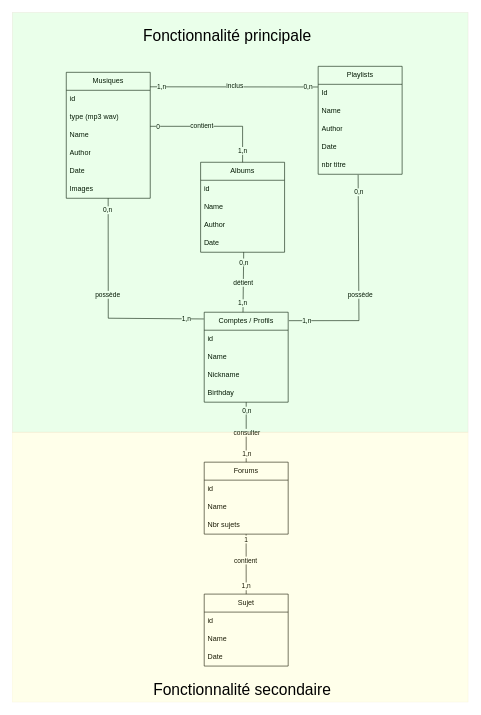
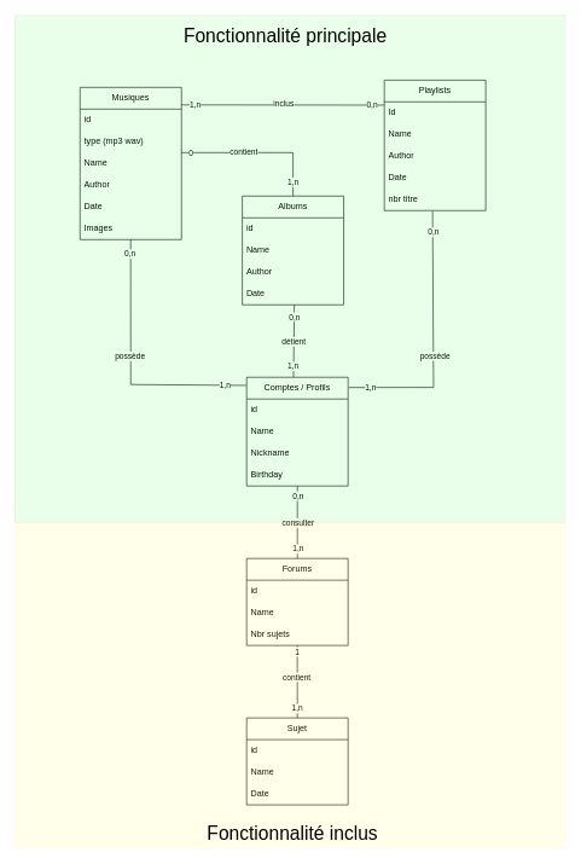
  <mxCell id="0" />
  <mxCell id="1" parent="0" />
  <mxCell id="2" value="&lt;div&gt;Musiques&lt;/div&gt;" style="swimlane;fontStyle=0;childLayout=stackLayout;horizontal=1;startSize=30;horizontalStack=0;resizeParent=1;resizeParentMax=0;resizeLast=0;collapsible=1;marginBottom=0;whiteSpace=wrap;html=1;" parent="1" vertex="1"><mxGeometry x="110" y="120" width="140" height="210" as="geometry" /></mxCell>
  <mxCell id="3" value="id" style="text;strokeColor=none;fillColor=none;align=left;verticalAlign=middle;spacingLeft=4;spacingRight=4;overflow=hidden;points=[[0,0.5],[1,0.5]];portConstraint=eastwest;rotatable=0;whiteSpace=wrap;html=1;" parent="2" vertex="1"><mxGeometry y="30" width="140" height="30" as="geometry" /></mxCell>
  <mxCell id="4" value="type (mp3 wav)" style="text;strokeColor=none;fillColor=none;align=left;verticalAlign=middle;spacingLeft=4;spacingRight=4;overflow=hidden;points=[[0,0.5],[1,0.5]];portConstraint=eastwest;rotatable=0;whiteSpace=wrap;html=1;" parent="2" vertex="1"><mxGeometry y="60" width="140" height="30" as="geometry" /></mxCell>
  <mxCell id="5" value="&lt;div&gt;Name&lt;/div&gt;" style="text;strokeColor=none;fillColor=none;align=left;verticalAlign=middle;spacingLeft=4;spacingRight=4;overflow=hidden;points=[[0,0.5],[1,0.5]];portConstraint=eastwest;rotatable=0;whiteSpace=wrap;html=1;" parent="2" vertex="1"><mxGeometry y="90" width="140" height="30" as="geometry" /></mxCell>
  <mxCell id="6" value="Author" style="text;strokeColor=none;fillColor=none;align=left;verticalAlign=middle;spacingLeft=4;spacingRight=4;overflow=hidden;points=[[0,0.5],[1,0.5]];portConstraint=eastwest;rotatable=0;whiteSpace=wrap;html=1;" parent="2" vertex="1"><mxGeometry y="120" width="140" height="30" as="geometry" /></mxCell>
  <mxCell id="7" value="Date" style="text;strokeColor=none;fillColor=none;align=left;verticalAlign=middle;spacingLeft=4;spacingRight=4;overflow=hidden;points=[[0,0.5],[1,0.5]];portConstraint=eastwest;rotatable=0;whiteSpace=wrap;html=1;" parent="2" vertex="1"><mxGeometry y="150" width="140" height="30" as="geometry" /></mxCell>
  <mxCell id="8" value="Images" style="text;strokeColor=none;fillColor=none;align=left;verticalAlign=middle;spacingLeft=4;spacingRight=4;overflow=hidden;points=[[0,0.5],[1,0.5]];portConstraint=eastwest;rotatable=0;whiteSpace=wrap;html=1;" parent="2" vertex="1"><mxGeometry y="180" width="140" height="30" as="geometry" /></mxCell>
  <mxCell id="9" value="Albums" style="swimlane;fontStyle=0;childLayout=stackLayout;horizontal=1;startSize=30;horizontalStack=0;resizeParent=1;resizeParentMax=0;resizeLast=0;collapsible=1;marginBottom=0;whiteSpace=wrap;html=1;" parent="1" vertex="1"><mxGeometry x="334" y="270" width="140" height="150" as="geometry" /></mxCell>
  <mxCell id="10" value="id" style="text;strokeColor=none;fillColor=none;align=left;verticalAlign=middle;spacingLeft=4;spacingRight=4;overflow=hidden;points=[[0,0.5],[1,0.5]];portConstraint=eastwest;rotatable=0;whiteSpace=wrap;html=1;" parent="9" vertex="1"><mxGeometry y="30" width="140" height="30" as="geometry" /></mxCell>
  <mxCell id="11" value="Name" style="text;strokeColor=none;fillColor=none;align=left;verticalAlign=middle;spacingLeft=4;spacingRight=4;overflow=hidden;points=[[0,0.5],[1,0.5]];portConstraint=eastwest;rotatable=0;whiteSpace=wrap;html=1;" parent="9" vertex="1"><mxGeometry y="60" width="140" height="30" as="geometry" /></mxCell>
  <mxCell id="12" value="&lt;div&gt;Author&lt;/div&gt;" style="text;strokeColor=none;fillColor=none;align=left;verticalAlign=middle;spacingLeft=4;spacingRight=4;overflow=hidden;points=[[0,0.5],[1,0.5]];portConstraint=eastwest;rotatable=0;whiteSpace=wrap;html=1;" parent="9" vertex="1"><mxGeometry y="90" width="140" height="30" as="geometry" /></mxCell>
  <mxCell id="13" value="Date" style="text;strokeColor=none;fillColor=none;align=left;verticalAlign=middle;spacingLeft=4;spacingRight=4;overflow=hidden;points=[[0,0.5],[1,0.5]];portConstraint=eastwest;rotatable=0;whiteSpace=wrap;html=1;" parent="9" vertex="1"><mxGeometry y="120" width="140" height="30" as="geometry" /></mxCell>
  <mxCell id="14" value="Playlists" style="swimlane;fontStyle=0;childLayout=stackLayout;horizontal=1;startSize=30;horizontalStack=0;resizeParent=1;resizeParentMax=0;resizeLast=0;collapsible=1;marginBottom=0;whiteSpace=wrap;html=1;" parent="1" vertex="1"><mxGeometry x="530" y="110" width="140" height="180" as="geometry" /></mxCell>
  <mxCell id="15" value="Id" style="text;strokeColor=none;fillColor=none;align=left;verticalAlign=middle;spacingLeft=4;spacingRight=4;overflow=hidden;points=[[0,0.5],[1,0.5]];portConstraint=eastwest;rotatable=0;whiteSpace=wrap;html=1;" parent="14" vertex="1"><mxGeometry y="30" width="140" height="30" as="geometry" /></mxCell>
  <mxCell id="16" value="Name" style="text;strokeColor=none;fillColor=none;align=left;verticalAlign=middle;spacingLeft=4;spacingRight=4;overflow=hidden;points=[[0,0.5],[1,0.5]];portConstraint=eastwest;rotatable=0;whiteSpace=wrap;html=1;" parent="14" vertex="1"><mxGeometry y="60" width="140" height="30" as="geometry" /></mxCell>
  <mxCell id="17" value="Author" style="text;strokeColor=none;fillColor=none;align=left;verticalAlign=middle;spacingLeft=4;spacingRight=4;overflow=hidden;points=[[0,0.5],[1,0.5]];portConstraint=eastwest;rotatable=0;whiteSpace=wrap;html=1;" parent="14" vertex="1"><mxGeometry y="90" width="140" height="30" as="geometry" /></mxCell>
  <mxCell id="18" value="Date" style="text;strokeColor=none;fillColor=none;align=left;verticalAlign=middle;spacingLeft=4;spacingRight=4;overflow=hidden;points=[[0,0.5],[1,0.5]];portConstraint=eastwest;rotatable=0;whiteSpace=wrap;html=1;" parent="14" vertex="1"><mxGeometry y="120" width="140" height="30" as="geometry" /></mxCell>
  <mxCell id="19" value="nbr titre" style="text;strokeColor=none;fillColor=none;align=left;verticalAlign=middle;spacingLeft=4;spacingRight=4;overflow=hidden;points=[[0,0.5],[1,0.5]];portConstraint=eastwest;rotatable=0;whiteSpace=wrap;html=1;" parent="14" vertex="1"><mxGeometry y="150" width="140" height="30" as="geometry" /></mxCell>
  <mxCell id="20" value="Forums" style="swimlane;fontStyle=0;childLayout=stackLayout;horizontal=1;startSize=30;horizontalStack=0;resizeParent=1;resizeParentMax=0;resizeLast=0;collapsible=1;marginBottom=0;whiteSpace=wrap;html=1;" parent="1" vertex="1"><mxGeometry x="340" y="770" width="140" height="120" as="geometry" /></mxCell>
  <mxCell id="21" value="id" style="text;strokeColor=none;fillColor=none;align=left;verticalAlign=middle;spacingLeft=4;spacingRight=4;overflow=hidden;points=[[0,0.5],[1,0.5]];portConstraint=eastwest;rotatable=0;whiteSpace=wrap;html=1;" parent="20" vertex="1"><mxGeometry y="30" width="140" height="30" as="geometry" /></mxCell>
  <mxCell id="22" value="Name" style="text;strokeColor=none;fillColor=none;align=left;verticalAlign=middle;spacingLeft=4;spacingRight=4;overflow=hidden;points=[[0,0.5],[1,0.5]];portConstraint=eastwest;rotatable=0;whiteSpace=wrap;html=1;" parent="20" vertex="1"><mxGeometry y="60" width="140" height="30" as="geometry" /></mxCell>
  <mxCell id="23" value="Nbr sujets" style="text;strokeColor=none;fillColor=none;align=left;verticalAlign=middle;spacingLeft=4;spacingRight=4;overflow=hidden;points=[[0,0.5],[1,0.5]];portConstraint=eastwest;rotatable=0;whiteSpace=wrap;html=1;" parent="20" vertex="1"><mxGeometry y="90" width="140" height="30" as="geometry" /></mxCell>
  <mxCell id="24" value="Comptes / Profils" style="swimlane;fontStyle=0;childLayout=stackLayout;horizontal=1;startSize=30;horizontalStack=0;resizeParent=1;resizeParentMax=0;resizeLast=0;collapsible=1;marginBottom=0;whiteSpace=wrap;html=1;" parent="1" vertex="1"><mxGeometry x="340" y="520" width="140" height="150" as="geometry" /></mxCell>
  <mxCell id="25" value="id" style="text;strokeColor=none;fillColor=none;align=left;verticalAlign=middle;spacingLeft=4;spacingRight=4;overflow=hidden;points=[[0,0.5],[1,0.5]];portConstraint=eastwest;rotatable=0;whiteSpace=wrap;html=1;" parent="24" vertex="1"><mxGeometry y="30" width="140" height="30" as="geometry" /></mxCell>
  <mxCell id="26" value="Name" style="text;strokeColor=none;fillColor=none;align=left;verticalAlign=middle;spacingLeft=4;spacingRight=4;overflow=hidden;points=[[0,0.5],[1,0.5]];portConstraint=eastwest;rotatable=0;whiteSpace=wrap;html=1;" parent="24" vertex="1"><mxGeometry y="60" width="140" height="30" as="geometry" /></mxCell>
  <mxCell id="27" value="Nickname" style="text;strokeColor=none;fillColor=none;align=left;verticalAlign=middle;spacingLeft=4;spacingRight=4;overflow=hidden;points=[[0,0.5],[1,0.5]];portConstraint=eastwest;rotatable=0;whiteSpace=wrap;html=1;" parent="24" vertex="1"><mxGeometry y="90" width="140" height="30" as="geometry" /></mxCell>
  <mxCell id="28" value="Birthday" style="text;strokeColor=none;fillColor=none;align=left;verticalAlign=middle;spacingLeft=4;spacingRight=4;overflow=hidden;points=[[0,0.5],[1,0.5]];portConstraint=eastwest;rotatable=0;whiteSpace=wrap;html=1;" parent="24" vertex="1"><mxGeometry y="120" width="140" height="30" as="geometry" /></mxCell>
  <mxCell id="29" value="" style="endArrow=none;html=1;rounded=0;entryX=1;entryY=0.115;entryDx=0;entryDy=0;exitX=-0.003;exitY=0.149;exitDx=0;exitDy=0;exitPerimeter=0;entryPerimeter=0;" parent="1" source="15" target="2" edge="1"><mxGeometry width="50" height="50" relative="1" as="geometry"><mxPoint x="200" y="520" as="sourcePoint" /><mxPoint x="250" y="470" as="targetPoint" /></mxGeometry></mxCell>
  <mxCell id="30" value="inclus" style="edgeLabel;html=1;align=center;verticalAlign=middle;resizable=0;points=[];" parent="29" vertex="1" connectable="0"><mxGeometry x="0.068" y="-3" relative="1" as="geometry"><mxPoint x="10" as="offset" /></mxGeometry></mxCell>
  <mxCell id="31" value="1,n" style="edgeLabel;html=1;align=center;verticalAlign=middle;resizable=0;points=[];" parent="29" vertex="1" connectable="0"><mxGeometry x="0.87" relative="1" as="geometry"><mxPoint as="offset" /></mxGeometry></mxCell>
  <mxCell id="32" value="0,n" style="edgeLabel;html=1;align=center;verticalAlign=middle;resizable=0;points=[];" parent="29" vertex="1" connectable="0"><mxGeometry x="-0.878" y="-1" relative="1" as="geometry"><mxPoint as="offset" /></mxGeometry></mxCell>
  <mxCell id="33" value="" style="endArrow=none;html=1;rounded=0;entryX=0.499;entryY=0.998;entryDx=0;entryDy=0;entryPerimeter=0;exitX=-0.005;exitY=0.075;exitDx=0;exitDy=0;exitPerimeter=0;" parent="1" source="24" target="8" edge="1"><mxGeometry width="50" height="50" relative="1" as="geometry"><mxPoint x="179.16" y="430.15" as="sourcePoint" /><mxPoint x="454" y="450" as="targetPoint" /><Array as="points"><mxPoint x="180" y="530" /></Array></mxGeometry></mxCell>
  <mxCell id="34" value="possède" style="edgeLabel;html=1;align=center;verticalAlign=middle;resizable=0;points=[];" parent="33" vertex="1" connectable="0"><mxGeometry x="0.02" y="1" relative="1" as="geometry"><mxPoint y="-16" as="offset" /></mxGeometry></mxCell>
  <mxCell id="35" value="0,n" style="edgeLabel;html=1;align=center;verticalAlign=middle;resizable=0;points=[];" parent="33" vertex="1" connectable="0"><mxGeometry x="0.951" y="1" relative="1" as="geometry"><mxPoint y="11" as="offset" /></mxGeometry></mxCell>
  <mxCell id="36" value="1,n" style="edgeLabel;html=1;align=center;verticalAlign=middle;resizable=0;points=[];" parent="33" vertex="1" connectable="0"><mxGeometry x="-0.895" y="-1" relative="1" as="geometry"><mxPoint x="-11" as="offset" /></mxGeometry></mxCell>
  <mxCell id="37" value="" style="endArrow=none;html=1;rounded=0;entryX=1.001;entryY=1.001;entryDx=0;entryDy=0;entryPerimeter=0;exitX=0.5;exitY=0;exitDx=0;exitDy=0;" parent="1" source="9" target="4" edge="1"><mxGeometry width="50" height="50" relative="1" as="geometry"><mxPoint x="550" y="440" as="sourcePoint" /><mxPoint x="600" y="390" as="targetPoint" /><Array as="points"><mxPoint x="404" y="210" /></Array></mxGeometry></mxCell>
  <mxCell id="38" value="&lt;div&gt;contient&lt;/div&gt;" style="edgeLabel;html=1;align=center;verticalAlign=middle;resizable=0;points=[];" parent="37" vertex="1" connectable="0"><mxGeometry x="0.198" y="-1" relative="1" as="geometry"><mxPoint as="offset" /></mxGeometry></mxCell>
  <mxCell id="39" value="0" style="edgeLabel;html=1;align=center;verticalAlign=middle;resizable=0;points=[];" parent="37" vertex="1" connectable="0"><mxGeometry x="0.884" y="-2" relative="1" as="geometry"><mxPoint y="2" as="offset" /></mxGeometry></mxCell>
  <mxCell id="40" value="1,n" style="edgeLabel;html=1;align=center;verticalAlign=middle;resizable=0;points=[];" parent="37" vertex="1" connectable="0"><mxGeometry x="-0.859" y="1" relative="1" as="geometry"><mxPoint y="-5" as="offset" /></mxGeometry></mxCell>
  <mxCell id="41" value="" style="endArrow=none;html=1;rounded=0;entryX=0.5;entryY=1;entryDx=0;entryDy=0;entryPerimeter=0;exitX=0.5;exitY=0;exitDx=0;exitDy=0;" parent="1" source="20" target="28" edge="1"><mxGeometry width="50" height="50" relative="1" as="geometry"><mxPoint x="385" y="750" as="sourcePoint" /><mxPoint x="435" y="700" as="targetPoint" /></mxGeometry></mxCell>
  <mxCell id="42" value="consulter" style="edgeLabel;html=1;align=center;verticalAlign=middle;resizable=0;points=[];" parent="41" vertex="1" connectable="0"><mxGeometry x="-0.199" relative="1" as="geometry"><mxPoint y="-10" as="offset" /></mxGeometry></mxCell>
  <mxCell id="43" value="0,n" style="edgeLabel;html=1;align=center;verticalAlign=middle;resizable=0;points=[];" parent="41" vertex="1" connectable="0"><mxGeometry x="0.743" relative="1" as="geometry"><mxPoint as="offset" /></mxGeometry></mxCell>
  <mxCell id="44" value="1,n" style="edgeLabel;html=1;align=center;verticalAlign=middle;resizable=0;points=[];" parent="41" vertex="1" connectable="0"><mxGeometry x="-0.716" relative="1" as="geometry"><mxPoint as="offset" /></mxGeometry></mxCell>
  <mxCell id="45" value="Sujet" style="swimlane;fontStyle=0;childLayout=stackLayout;horizontal=1;startSize=30;horizontalStack=0;resizeParent=1;resizeParentMax=0;resizeLast=0;collapsible=1;marginBottom=0;whiteSpace=wrap;html=1;" parent="1" vertex="1"><mxGeometry x="340" y="990" width="140" height="120" as="geometry" /></mxCell>
  <mxCell id="46" value="id" style="text;strokeColor=none;fillColor=none;align=left;verticalAlign=middle;spacingLeft=4;spacingRight=4;overflow=hidden;points=[[0,0.5],[1,0.5]];portConstraint=eastwest;rotatable=0;whiteSpace=wrap;html=1;" parent="45" vertex="1"><mxGeometry y="30" width="140" height="30" as="geometry" /></mxCell>
  <mxCell id="47" value="Name" style="text;strokeColor=none;fillColor=none;align=left;verticalAlign=middle;spacingLeft=4;spacingRight=4;overflow=hidden;points=[[0,0.5],[1,0.5]];portConstraint=eastwest;rotatable=0;whiteSpace=wrap;html=1;" parent="45" vertex="1"><mxGeometry y="60" width="140" height="30" as="geometry" /></mxCell>
  <mxCell id="48" value="Date" style="text;strokeColor=none;fillColor=none;align=left;verticalAlign=middle;spacingLeft=4;spacingRight=4;overflow=hidden;points=[[0,0.5],[1,0.5]];portConstraint=eastwest;rotatable=0;whiteSpace=wrap;html=1;" parent="45" vertex="1"><mxGeometry y="90" width="140" height="30" as="geometry" /></mxCell>
  <mxCell id="49" value="" style="endArrow=none;html=1;rounded=0;exitX=0.5;exitY=0;exitDx=0;exitDy=0;entryX=0.499;entryY=1;entryDx=0;entryDy=0;entryPerimeter=0;" parent="1" source="45" target="23" edge="1"><mxGeometry width="50" height="50" relative="1" as="geometry"><mxPoint x="360" y="959.82" as="sourcePoint" /><mxPoint x="410" y="910" as="targetPoint" /></mxGeometry></mxCell>
  <mxCell id="50" value="contient" style="edgeLabel;html=1;align=center;verticalAlign=middle;resizable=0;points=[];" parent="49" vertex="1" connectable="0"><mxGeometry x="-0.182" y="1" relative="1" as="geometry"><mxPoint y="-16" as="offset" /></mxGeometry></mxCell>
  <mxCell id="51" value="1,n" style="edgeLabel;html=1;align=center;verticalAlign=middle;resizable=0;points=[];" parent="49" vertex="1" connectable="0"><mxGeometry x="-0.727" relative="1" as="geometry"><mxPoint as="offset" /></mxGeometry></mxCell>
  <mxCell id="52" value="1" style="edgeLabel;html=1;align=center;verticalAlign=middle;resizable=0;points=[];" parent="49" vertex="1" connectable="0"><mxGeometry x="0.842" relative="1" as="geometry"><mxPoint as="offset" /></mxGeometry></mxCell>
  <mxCell id="53" value="" style="endArrow=none;html=1;rounded=0;exitX=1.008;exitY=0.094;exitDx=0;exitDy=0;exitPerimeter=0;entryX=0.476;entryY=1.03;entryDx=0;entryDy=0;entryPerimeter=0;" parent="1" source="24" target="19" edge="1"><mxGeometry width="50" height="50" relative="1" as="geometry"><mxPoint x="598" y="540" as="sourcePoint" /><mxPoint x="600" y="320" as="targetPoint" /><Array as="points"><mxPoint x="598" y="534" /></Array></mxGeometry></mxCell>
  <mxCell id="54" value="0,n" style="edgeLabel;html=1;align=center;verticalAlign=middle;resizable=0;points=[];" parent="53" vertex="1" connectable="0"><mxGeometry x="0.941" y="-1" relative="1" as="geometry"><mxPoint y="18" as="offset" /></mxGeometry></mxCell>
  <mxCell id="55" value="1,n" style="edgeLabel;html=1;align=center;verticalAlign=middle;resizable=0;points=[];" parent="53" vertex="1" connectable="0"><mxGeometry x="-0.962" relative="1" as="geometry"><mxPoint x="22" as="offset" /></mxGeometry></mxCell>
  <mxCell id="56" value="possède" style="edgeLabel;html=1;align=center;verticalAlign=middle;resizable=0;points=[];" parent="53" vertex="1" connectable="0"><mxGeometry x="-0.111" y="-2" relative="1" as="geometry"><mxPoint as="offset" /></mxGeometry></mxCell>
  <mxCell id="57" value="" style="endArrow=none;html=1;rounded=0;entryX=0.513;entryY=0.997;entryDx=0;entryDy=0;entryPerimeter=0;exitX=0.462;exitY=0;exitDx=0;exitDy=0;exitPerimeter=0;" parent="1" source="24" target="13" edge="1"><mxGeometry width="50" height="50" relative="1" as="geometry"><mxPoint x="360" y="500" as="sourcePoint" /><mxPoint x="410" y="450" as="targetPoint" /></mxGeometry></mxCell>
  <mxCell id="58" value="1,n" style="edgeLabel;html=1;align=center;verticalAlign=middle;resizable=0;points=[];" parent="57" vertex="1" connectable="0"><mxGeometry x="-0.691" y="1" relative="1" as="geometry"><mxPoint as="offset" /></mxGeometry></mxCell>
  <mxCell id="59" value="0,n" style="edgeLabel;html=1;align=center;verticalAlign=middle;resizable=0;points=[];" parent="57" vertex="1" connectable="0"><mxGeometry x="0.684" relative="1" as="geometry"><mxPoint as="offset" /></mxGeometry></mxCell>
  <mxCell id="60" value="&lt;div&gt;détient&lt;/div&gt;" style="edgeLabel;html=1;align=center;verticalAlign=middle;resizable=0;points=[];" parent="57" vertex="1" connectable="0"><mxGeometry x="-0.129" relative="1" as="geometry"><mxPoint x="-1" y="-6" as="offset" /></mxGeometry></mxCell>
  <mxCell id="61" value="" style="rounded=0;whiteSpace=wrap;html=1;strokeColor=#b85450;opacity=10;fillColor=#33FF33;" parent="1" vertex="1"><mxGeometry x="20" y="20" width="760" height="700" as="geometry" /></mxCell>
  <mxCell id="62" value="" style="rounded=0;whiteSpace=wrap;html=1;fillColor=#FFFF33;strokeColor=#d6b656;opacity=10;" parent="1" vertex="1"><mxGeometry x="20" y="720" width="760" height="450" as="geometry" /></mxCell>
- <mxCell id="63" value="&lt;font style=&quot;font-size: 26px;&quot;&gt;Fonctionnalité principale&lt;br&gt;&lt;/font&gt;" style="text;html=1;align=center;verticalAlign=middle;resizable=0;points=[];autosize=1;strokeColor=none;fillColor=none;" parent="1" vertex="1"><mxGeometry x="228" y="40" width="300" height="40" as="geometry" /></mxCell>
- <mxCell id="64" value="&lt;font style=&quot;font-size: 26px;&quot;&gt;Fonctionnalité secondaire&lt;br&gt;&lt;/font&gt;" style="text;html=1;align=center;verticalAlign=middle;resizable=0;points=[];autosize=1;strokeColor=none;fillColor=none;" parent="1" vertex="1"><mxGeometry x="243" y="1130" width="320" height="40" as="geometry" /></mxCell>
+ <mxCell id="63" value="&lt;font style=&quot;font-size: 26px;&quot;&gt;Fonctionnalité principale&lt;br&gt;&lt;/font&gt;" style="text;html=1;align=center;verticalAlign=middle;resizable=0;points=[];autosize=1;strokeColor=none;fillColor=none;" parent="1" vertex="1"><mxGeometry x="243" y="30" width="300" height="40" as="geometry" /></mxCell>
+ <mxCell id="64" value="&lt;font style=&quot;font-size: 26px;&quot;&gt;Fonctionnalité inclus&lt;br&gt;&lt;/font&gt;" style="text;html=1;align=center;verticalAlign=middle;resizable=0;points=[];autosize=1;strokeColor=none;fillColor=none;" parent="1" vertex="1"><mxGeometry x="243" y="1130" width="320" height="40" as="geometry" /></mxCell>
